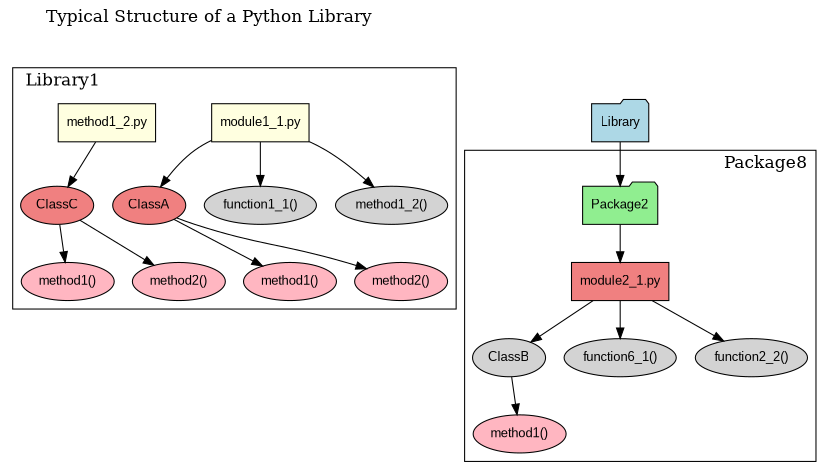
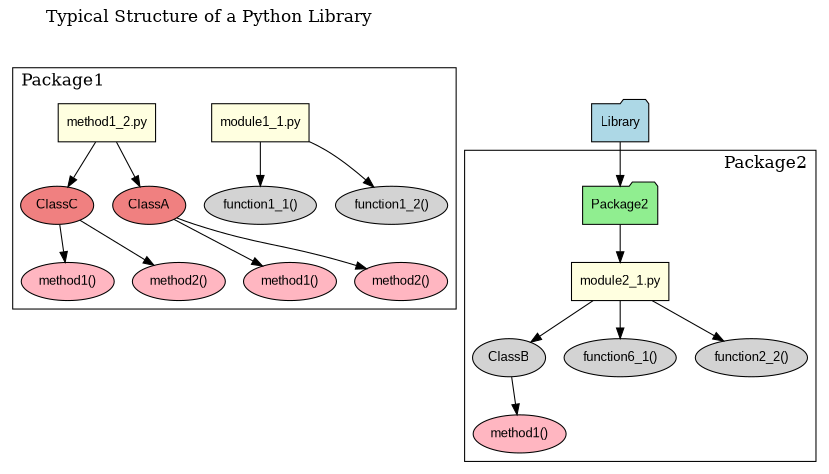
  digraph {
    fontcolor=black
    fontsize=16
    label="      Typical Structure of a Python Library"
    labeljust=l
    labelloc=t
    node [fillcolor=lightgrey fontname=Arial fontsize=12 shape=ellipse style=filled]
    n1 [fillcolor=lightyellow label="module1_1.py" shape=box]
    n2 [fillcolor=lightyellow label="method1_2.py" shape=box]
    n3 [fillcolor=lightcoral label=ClassA]
    n4 [label="function1_1()"]
-   n5 [label="method1_2()"]
+   n5 [label="function1_2()"]
    n6 [fillcolor=lightcoral label=ClassC]
    n7 [fillcolor=lightpink label="method1()"]
    n8 [fillcolor=lightpink label="method2()"]
    n9 [fillcolor=lightpink label="method1()"]
    n10 [fillcolor=lightpink label="method2()"]
    n11 [fillcolor=lightgreen label=Package2 shape=folder]
-   n12 [fillcolor=lightcoral label="module2_1.py" shape=box]
+   n12 [fillcolor=lightyellow label="module2_1.py" shape=box]
    n13 [label=ClassB]
    n14 [label="function6_1()"]
    n15 [label="function2_2()"]
    n16 [fillcolor=lightpink label="method1()"]
    n17 [fillcolor=lightblue label=Library shape=folder]
    subgraph cluster_1 {
-     label=Library1
+     label=Package1
      n1
      n2
      n3
      n4
      n5
      n6
      n7
      n8
      n9
      n10
    }
    subgraph cluster_2 {
-     label=Package8
+     label=Package2
      labeljust=r
      n11
      n12
      n13
      n14
      n15
      n16
    }
-   n1 -> n3
+   n2 -> n3
    n1 -> n4
    n1 -> n5
    n2 -> n6
    n3 -> n7
    n3 -> n8
    n6 -> n9
    n6 -> n10
    n11 -> n12
    n12 -> n13
    n12 -> n14
    n12 -> n15
    n13 -> n16
    n17 -> n11
  }
